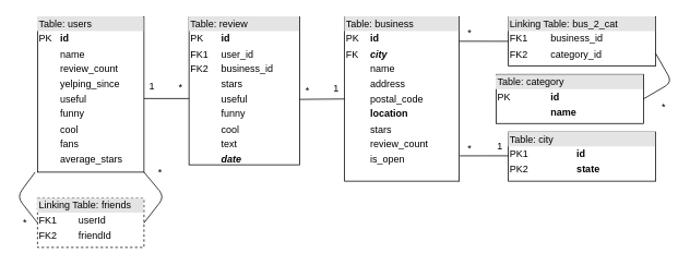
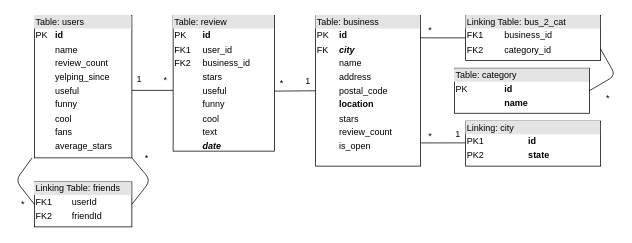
  <mxCell id="0" />
  <mxCell id="1" parent="0" />
  <mxCell id="2" value="&lt;div style=&quot;box-sizing: border-box ; width: 100% ; background: #e4e4e4 ; padding: 2px&quot;&gt;Table: review&lt;/div&gt;&lt;table style=&quot;width: 100% ; font-size: 1em&quot; cellpadding=&quot;2&quot; cellspacing=&quot;0&quot;&gt;&lt;tbody&gt;&lt;tr&gt;&lt;td&gt;PK&lt;/td&gt;&lt;td&gt;&lt;b&gt;id&lt;/b&gt;&lt;/td&gt;&lt;/tr&gt;&lt;tr&gt;&lt;td&gt;FK1&lt;/td&gt;&lt;td&gt;user_id&lt;/td&gt;&lt;/tr&gt;&lt;tr&gt;&lt;td&gt;FK2&lt;/td&gt;&lt;td&gt;business_id&lt;/td&gt;&lt;/tr&gt;&lt;tr&gt;&lt;td&gt;&lt;br&gt;&lt;/td&gt;&lt;td&gt;stars&lt;/td&gt;&lt;/tr&gt;&lt;tr&gt;&lt;td&gt;&lt;br&gt;&lt;/td&gt;&lt;td&gt;useful&lt;/td&gt;&lt;/tr&gt;&lt;tr&gt;&lt;td&gt;&lt;br&gt;&lt;/td&gt;&lt;td&gt;funny&lt;/td&gt;&lt;/tr&gt;&lt;tr&gt;&lt;td&gt;&lt;br&gt;&lt;/td&gt;&lt;td&gt;cool&lt;/td&gt;&lt;/tr&gt;&lt;tr&gt;&lt;td&gt;&lt;br&gt;&lt;/td&gt;&lt;td&gt;text&lt;/td&gt;&lt;/tr&gt;&lt;tr&gt;&lt;td&gt;&lt;br&gt;&lt;/td&gt;&lt;td&gt;&lt;i&gt;&lt;b&gt;date&lt;/b&gt;&lt;/i&gt;&lt;/td&gt;&lt;/tr&gt;&lt;/tbody&gt;&lt;/table&gt;" style="verticalAlign=top;align=left;overflow=fill;html=1;" parent="1" vertex="1"><mxGeometry x="230" y="20" width="135" height="181" as="geometry" /></mxCell>
  <mxCell id="3" value="&lt;div style=&quot;box-sizing: border-box ; width: 100% ; background: #e4e4e4 ; padding: 2px&quot;&gt;Table: business&lt;/div&gt;&lt;table style=&quot;width: 100% ; font-size: 1em&quot; cellpadding=&quot;2&quot; cellspacing=&quot;0&quot;&gt;&lt;tbody&gt;&lt;tr&gt;&lt;td&gt;PK&lt;/td&gt;&lt;td&gt;&lt;b&gt;id&lt;/b&gt;&lt;/td&gt;&lt;/tr&gt;&lt;tr&gt;&lt;td&gt;FK&lt;/td&gt;&lt;td&gt;&lt;b&gt;&lt;i&gt;city&lt;/i&gt;&lt;/b&gt;&lt;/td&gt;&lt;/tr&gt;&lt;tr&gt;&lt;td&gt;&lt;br&gt;&lt;/td&gt;&lt;td&gt;name&lt;/td&gt;&lt;/tr&gt;&lt;tr&gt;&lt;td&gt;&lt;br&gt;&lt;/td&gt;&lt;td&gt;address&lt;/td&gt;&lt;/tr&gt;&lt;tr&gt;&lt;td&gt;&lt;br&gt;&lt;/td&gt;&lt;td&gt;postal_code&lt;/td&gt;&lt;/tr&gt;&lt;tr&gt;&lt;td&gt;&lt;br&gt;&lt;/td&gt;&lt;td&gt;&lt;b&gt;location&lt;/b&gt;&lt;/td&gt;&lt;/tr&gt;&lt;tr&gt;&lt;td&gt;&lt;br&gt;&lt;/td&gt;&lt;td&gt;stars&lt;/td&gt;&lt;/tr&gt;&lt;tr&gt;&lt;td&gt;&lt;br&gt;&lt;/td&gt;&lt;td&gt;review_count&lt;/td&gt;&lt;/tr&gt;&lt;tr&gt;&lt;td&gt;&lt;br&gt;&lt;/td&gt;&lt;td&gt;is_open&lt;/td&gt;&lt;/tr&gt;&lt;/tbody&gt;&lt;/table&gt;" style="verticalAlign=top;align=left;overflow=fill;html=1;" parent="1" vertex="1"><mxGeometry x="420" y="20" width="140" height="201" as="geometry" /></mxCell>
  <mxCell id="4" value="&lt;div style=&quot;box-sizing: border-box ; width: 100% ; background: #e4e4e4 ; padding: 2px&quot;&gt;Table: category&lt;/div&gt;&lt;table style=&quot;width: 100% ; font-size: 1em&quot; cellpadding=&quot;2&quot; cellspacing=&quot;0&quot;&gt;&lt;tbody&gt;&lt;tr&gt;&lt;td&gt;PK&lt;/td&gt;&lt;td&gt;&lt;b&gt;id&lt;/b&gt;&lt;/td&gt;&lt;/tr&gt;&lt;tr&gt;&lt;td&gt;&lt;br&gt;&lt;/td&gt;&lt;td&gt;&lt;b&gt;name&lt;/b&gt;&lt;/td&gt;&lt;/tr&gt;&lt;/tbody&gt;&lt;/table&gt;" style="verticalAlign=top;align=left;overflow=fill;html=1;" parent="1" vertex="1"><mxGeometry x="605" y="90.5" width="180" height="60" as="geometry" /></mxCell>
- <mxCell id="5" value="&lt;div style=&quot;box-sizing: border-box ; width: 100% ; background: #e4e4e4 ; padding: 2px&quot;&gt;Linking Table: friends&lt;/div&gt;&lt;table style=&quot;width: 100% ; font-size: 1em&quot; cellpadding=&quot;2&quot; cellspacing=&quot;0&quot;&gt;&lt;tbody&gt;&lt;tr&gt;&lt;td&gt;FK1&lt;/td&gt;&lt;td&gt;userId&lt;/td&gt;&lt;/tr&gt;&lt;tr&gt;&lt;td&gt;FK2&lt;/td&gt;&lt;td&gt;friendId&lt;/td&gt;&lt;/tr&gt;&lt;/tbody&gt;&lt;/table&gt;" style="verticalAlign=top;align=left;overflow=fill;html=1;dashed=1;" parent="1" vertex="1"><mxGeometry x="45" y="242" width="130" height="60" as="geometry" /></mxCell>
+ <mxCell id="5" value="&lt;div style=&quot;box-sizing: border-box ; width: 100% ; background: #e4e4e4 ; padding: 2px&quot;&gt;Linking Table: friends&lt;/div&gt;&lt;table style=&quot;width: 100% ; font-size: 1em&quot; cellpadding=&quot;2&quot; cellspacing=&quot;0&quot;&gt;&lt;tbody&gt;&lt;tr&gt;&lt;td&gt;FK1&lt;/td&gt;&lt;td&gt;userId&lt;/td&gt;&lt;/tr&gt;&lt;tr&gt;&lt;td&gt;FK2&lt;/td&gt;&lt;td&gt;friendId&lt;/td&gt;&lt;/tr&gt;&lt;/tbody&gt;&lt;/table&gt;" style="verticalAlign=top;align=left;overflow=fill;html=1;" parent="1" vertex="1"><mxGeometry x="45" y="242" width="130" height="60" as="geometry" /></mxCell>
  <mxCell id="6" value="&lt;div style=&quot;box-sizing: border-box ; width: 100% ; background: #e4e4e4 ; padding: 2px&quot;&gt;Table: users&lt;/div&gt;&lt;table style=&quot;width: 100% ; font-size: 1em&quot; cellpadding=&quot;2&quot; cellspacing=&quot;0&quot;&gt;&lt;tbody&gt;&lt;tr&gt;&lt;td&gt;PK&lt;/td&gt;&lt;td&gt;&lt;b&gt;id&lt;/b&gt;&lt;/td&gt;&lt;/tr&gt;&lt;tr&gt;&lt;td&gt;&lt;br&gt;&lt;/td&gt;&lt;td&gt;name&lt;/td&gt;&lt;/tr&gt;&lt;tr&gt;&lt;td&gt;&lt;/td&gt;&lt;td&gt;review_count&lt;br&gt;&lt;/td&gt;&lt;/tr&gt;&lt;tr&gt;&lt;td&gt;&lt;br&gt;&lt;/td&gt;&lt;td&gt;yelping_since&lt;/td&gt;&lt;/tr&gt;&lt;tr&gt;&lt;td&gt;&lt;br&gt;&lt;/td&gt;&lt;td&gt;useful&lt;/td&gt;&lt;/tr&gt;&lt;tr&gt;&lt;td&gt;&lt;br&gt;&lt;/td&gt;&lt;td&gt;funny&lt;/td&gt;&lt;/tr&gt;&lt;tr&gt;&lt;td&gt;&lt;br&gt;&lt;/td&gt;&lt;td&gt;cool&lt;/td&gt;&lt;/tr&gt;&lt;tr&gt;&lt;td&gt;&lt;br&gt;&lt;/td&gt;&lt;td&gt;fans&lt;/td&gt;&lt;/tr&gt;&lt;tr&gt;&lt;td&gt;&lt;br&gt;&lt;/td&gt;&lt;td&gt;average_stars&lt;/td&gt;&lt;/tr&gt;&lt;/tbody&gt;&lt;/table&gt;" style="verticalAlign=top;align=left;overflow=fill;html=1;" parent="1" vertex="1"><mxGeometry x="45" y="20" width="130" height="190" as="geometry" /></mxCell>
- <mxCell id="7" value="&lt;div style=&quot;box-sizing: border-box ; width: 100% ; background: #e4e4e4 ; padding: 2px&quot;&gt;Table: city&lt;/div&gt;&lt;table style=&quot;width: 100% ; font-size: 1em&quot; cellpadding=&quot;2&quot; cellspacing=&quot;0&quot;&gt;&lt;tbody&gt;&lt;tr&gt;&lt;td&gt;PK1&lt;/td&gt;&lt;td&gt;&lt;b&gt;id&lt;/b&gt;&lt;/td&gt;&lt;/tr&gt;&lt;tr&gt;&lt;td&gt;PK2&lt;/td&gt;&lt;td&gt;&lt;b&gt;state&lt;/b&gt;&lt;/td&gt;&lt;/tr&gt;&lt;tr&gt;&lt;td&gt;&lt;/td&gt;&lt;td&gt;&lt;br&gt;&lt;/td&gt;&lt;/tr&gt;&lt;/tbody&gt;&lt;/table&gt;" style="verticalAlign=top;align=left;overflow=fill;html=1;" parent="1" vertex="1"><mxGeometry x="620" y="161" width="180" height="60" as="geometry" /></mxCell>
+ <mxCell id="7" value="&lt;div style=&quot;box-sizing: border-box ; width: 100% ; background: #e4e4e4 ; padding: 2px&quot;&gt;Linking: city&lt;/div&gt;&lt;table style=&quot;width: 100% ; font-size: 1em&quot; cellpadding=&quot;2&quot; cellspacing=&quot;0&quot;&gt;&lt;tbody&gt;&lt;tr&gt;&lt;td&gt;PK1&lt;/td&gt;&lt;td&gt;&lt;b&gt;id&lt;/b&gt;&lt;/td&gt;&lt;/tr&gt;&lt;tr&gt;&lt;td&gt;PK2&lt;/td&gt;&lt;td&gt;&lt;b&gt;state&lt;/b&gt;&lt;/td&gt;&lt;/tr&gt;&lt;tr&gt;&lt;td&gt;&lt;/td&gt;&lt;td&gt;&lt;br&gt;&lt;/td&gt;&lt;/tr&gt;&lt;/tbody&gt;&lt;/table&gt;" style="verticalAlign=top;align=left;overflow=fill;html=1;" parent="1" vertex="1"><mxGeometry x="620" y="161" width="180" height="60" as="geometry" /></mxCell>
  <mxCell id="8" value="&lt;div style=&quot;box-sizing: border-box ; width: 100% ; background: #e4e4e4 ; padding: 2px&quot;&gt;Linking Table: bus_2_cat&lt;/div&gt;&lt;table style=&quot;width: 100% ; font-size: 1em&quot; cellpadding=&quot;2&quot; cellspacing=&quot;0&quot;&gt;&lt;tbody&gt;&lt;tr&gt;&lt;td&gt;FK1&lt;/td&gt;&lt;td&gt;business_id&lt;/td&gt;&lt;/tr&gt;&lt;tr&gt;&lt;td&gt;FK2&lt;/td&gt;&lt;td&gt;category_id&lt;/td&gt;&lt;/tr&gt;&lt;/tbody&gt;&lt;/table&gt;" style="verticalAlign=top;align=left;overflow=fill;html=1;" parent="1" vertex="1"><mxGeometry x="620" y="20" width="180" height="60" as="geometry" /></mxCell>
  <mxCell id="9" value="" style="endArrow=none;html=1;entryX=0;entryY=0.5;entryDx=0;entryDy=0;exitX=1;exitY=0.149;exitDx=0;exitDy=0;exitPerimeter=0;" parent="1" target="8" edge="1" source="3"><mxGeometry width="50" height="50" relative="1" as="geometry"><mxPoint x="580" y="50" as="sourcePoint" /><mxPoint x="390" y="681" as="targetPoint" /></mxGeometry></mxCell>
  <mxCell id="10" value="" style="endArrow=none;html=1;entryX=1;entryY=0.75;entryDx=0;entryDy=0;exitX=1;exitY=0.5;exitDx=0;exitDy=0;" parent="1" source="4" target="8" edge="1"><mxGeometry width="50" height="50" relative="1" as="geometry"><mxPoint x="340" y="731" as="sourcePoint" /><mxPoint x="390" y="681" as="targetPoint" /><Array as="points"><mxPoint x="820" y="100" /></Array></mxGeometry></mxCell>
  <mxCell id="11" value="" style="endArrow=none;html=1;exitX=1.005;exitY=0.846;exitDx=0;exitDy=0;exitPerimeter=0;" parent="1" source="3" edge="1"><mxGeometry width="50" height="50" relative="1" as="geometry"><mxPoint x="340" y="731" as="sourcePoint" /><mxPoint x="620" y="190" as="targetPoint" /></mxGeometry></mxCell>
  <mxCell id="12" value="" style="endArrow=none;html=1;entryX=0;entryY=0.5;entryDx=0;entryDy=0;exitX=1;exitY=0.558;exitDx=0;exitDy=0;exitPerimeter=0;" parent="1" source="2" target="3" edge="1"><mxGeometry width="50" height="50" relative="1" as="geometry"><mxPoint x="340" y="311" as="sourcePoint" /><mxPoint x="390" y="681" as="targetPoint" /><Array as="points" /></mxGeometry></mxCell>
  <mxCell id="13" value="" style="endArrow=none;html=1;entryX=1;entryY=0.5;entryDx=0;entryDy=0;" parent="1" target="5" edge="1"><mxGeometry width="50" height="50" relative="1" as="geometry"><mxPoint x="175" y="210" as="sourcePoint" /><mxPoint x="350" y="501" as="targetPoint" /><Array as="points"><mxPoint x="200" y="240" /></Array></mxGeometry></mxCell>
  <mxCell id="14" value="" style="endArrow=none;html=1;exitX=0;exitY=0.5;exitDx=0;exitDy=0;entryX=-0.023;entryY=1;entryDx=0;entryDy=0;entryPerimeter=0;" parent="1" source="5" target="6" edge="1"><mxGeometry width="50" height="50" relative="1" as="geometry"><mxPoint x="300" y="551" as="sourcePoint" /><mxPoint x="42" y="195" as="targetPoint" /><Array as="points"><mxPoint x="20" y="240" /></Array></mxGeometry></mxCell>
  <mxCell id="15" value="" style="endArrow=none;html=1;" parent="1" edge="1"><mxGeometry width="50" height="50" relative="1" as="geometry"><mxPoint x="175" y="120" as="sourcePoint" /><mxPoint x="230" y="120" as="targetPoint" /></mxGeometry></mxCell>
  <mxCell id="16" value="*" style="text;html=1;strokeColor=none;fillColor=none;align=center;verticalAlign=middle;whiteSpace=wrap;rounded=0;" parent="1" vertex="1"><mxGeometry x="563" y="30" width="20" height="20" as="geometry" /></mxCell>
  <mxCell id="17" value="1" style="text;html=1;strokeColor=none;fillColor=none;align=center;verticalAlign=middle;whiteSpace=wrap;rounded=0;" parent="1" vertex="1"><mxGeometry x="600" y="168" width="20" height="19" as="geometry" /></mxCell>
  <mxCell id="18" value="*" style="text;html=1;strokeColor=none;fillColor=none;align=center;verticalAlign=middle;whiteSpace=wrap;rounded=0;" parent="1" vertex="1"><mxGeometry x="800" y="120.5" width="20" height="20" as="geometry" /></mxCell>
  <mxCell id="19" value="*" style="text;html=1;strokeColor=none;fillColor=none;align=center;verticalAlign=middle;whiteSpace=wrap;rounded=0;" parent="1" vertex="1"><mxGeometry x="563" y="171" width="20" height="20" as="geometry" /></mxCell>
  <mxCell id="20" value="*" style="text;html=1;strokeColor=none;fillColor=none;align=center;verticalAlign=middle;whiteSpace=wrap;rounded=0;" parent="1" vertex="1"><mxGeometry x="365" y="100.5" width="20" height="20" as="geometry" /></mxCell>
  <mxCell id="21" value="1" style="text;html=1;strokeColor=none;fillColor=none;align=center;verticalAlign=middle;whiteSpace=wrap;rounded=0;" parent="1" vertex="1"><mxGeometry x="400" y="98.5" width="20" height="18" as="geometry" /></mxCell>
  <mxCell id="22" value="*" style="text;html=1;strokeColor=none;fillColor=none;align=center;verticalAlign=middle;whiteSpace=wrap;rounded=0;" parent="1" vertex="1"><mxGeometry x="210" y="97" width="20" height="20" as="geometry" /></mxCell>
  <mxCell id="23" value="*" style="text;html=1;strokeColor=none;fillColor=none;align=center;verticalAlign=middle;whiteSpace=wrap;rounded=0;" parent="1" vertex="1"><mxGeometry x="185" y="201" width="20" height="20" as="geometry" /></mxCell>
  <mxCell id="24" value="1" style="text;html=1;strokeColor=none;fillColor=none;align=center;verticalAlign=middle;whiteSpace=wrap;rounded=0;" parent="1" vertex="1"><mxGeometry x="175" y="95" width="20" height="20" as="geometry" /></mxCell>
  <mxCell id="25" value="*" style="text;html=1;strokeColor=none;fillColor=none;align=center;verticalAlign=middle;whiteSpace=wrap;rounded=0;" parent="1" vertex="1"><mxGeometry x="20" y="262" width="20" height="20" as="geometry" /></mxCell>
